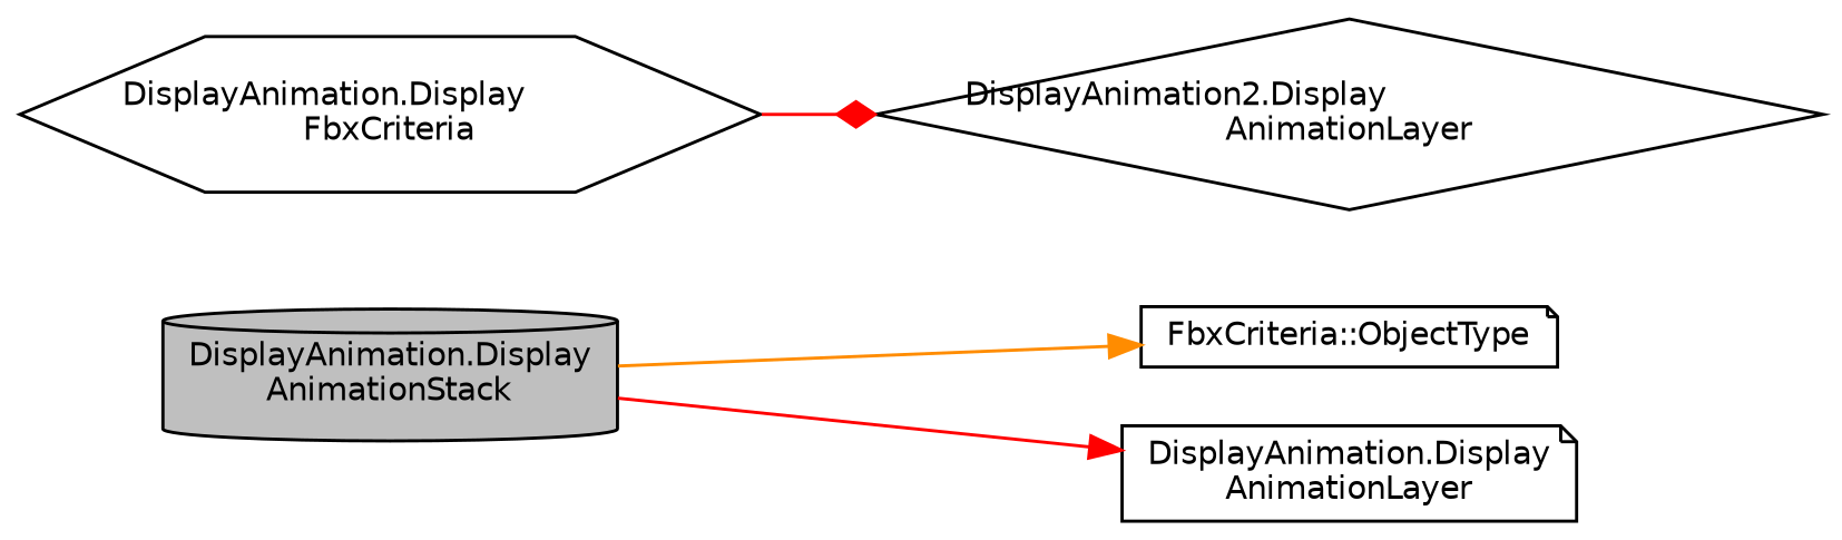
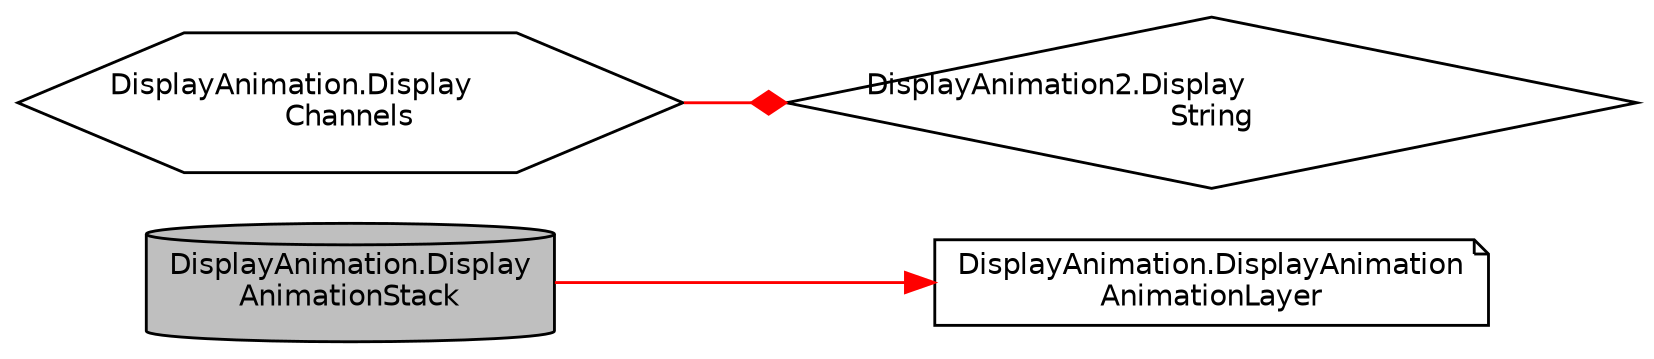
  digraph {
    rankdir=LR
    node [color=black fillcolor=white fontname=Helvetica fontsize=10 shape=note style=filled]
    edge [arrowhead=normal color=red fontname=Helvetica fontsize=10 labelfontname=Helvetica labelfontsize=10 style=solid]
    n1 [fillcolor=grey75 fontcolor=black height=0.2 label="DisplayAnimation.Display\lAnimationStack" shape=cylinder width=0.4]
-   n2 [height=0.2 label="FbxCriteria::ObjectType" width=0.4]
-   n3 [height=0.2 label="DisplayAnimation.Display\lAnimationLayer" width=0.4]
-   n4 [height=0.2 label="DisplayAnimation.Display\lFbxCriteria" shape=hexagon width=0.4]
-   n5 [height=0.2 label="DisplayAnimation2.Display\lAnimationLayer" shape=diamond width=0.4]
-   n1 -> n2 [color=darkorange]
+   n3 [height=0.2 label="DisplayAnimation.DisplayAnimation\lAnimationLayer" width=0.4]
+   n4 [height=0.2 label="DisplayAnimation.Display\lChannels" shape=hexagon width=0.4]
+   n5 [height=0.2 label="DisplayAnimation2.Display\lString" shape=diamond width=0.4]
    n1 -> n3
    n4 -> n5 [arrowhead=diamond]
  }
